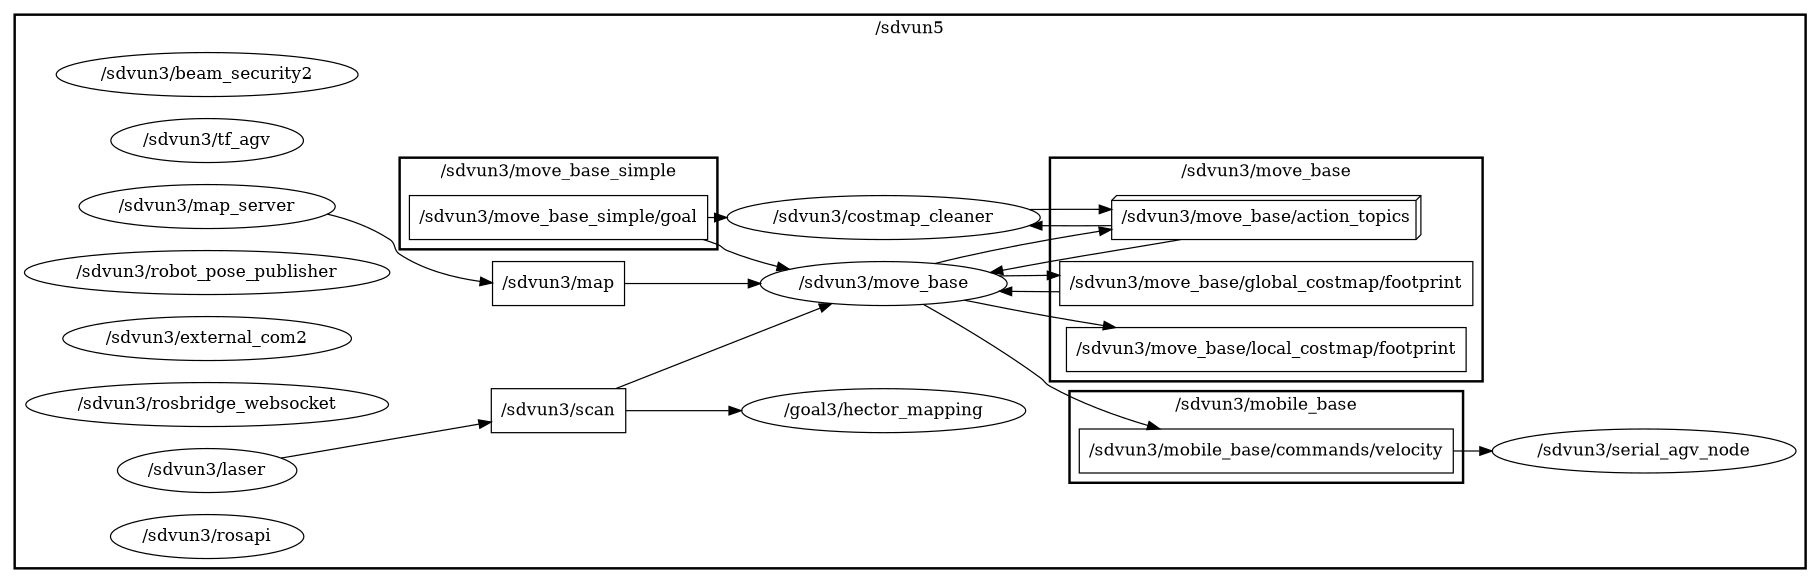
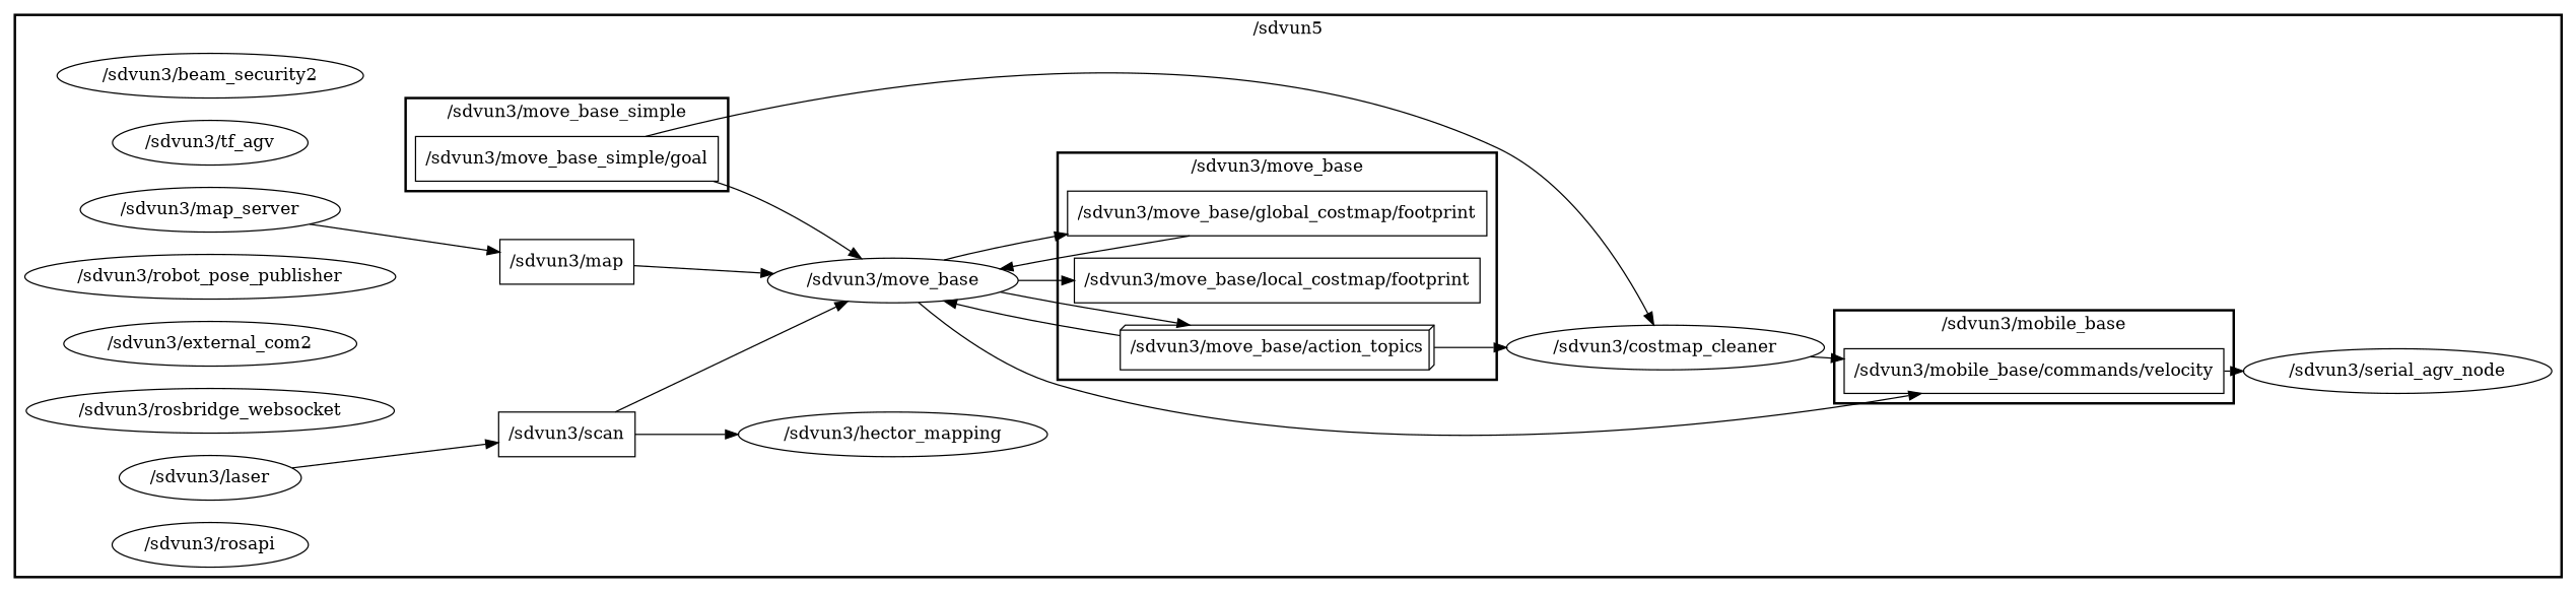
  digraph {
    compound=True
    rank=same
    rankdir=LR
    ranksep=0.2
    node [shape=ellipse]
    edge [penwidth=1]
    n1 [height=0.5 label="/sdvun3/mobile_base/commands/velocity" shape=box width=3.375]
    n2 [height=0.5 label="/sdvun3/move_base/global_costmap/footprint" shape=box width=3.6944]
    n3 [height=0.5 label="/sdvun3/move_base/local_costmap/footprint" shape=box width=3.5833]
    n4 [height=0.5 label="/sdvun3/move_base/action_topics" shape=box3d width=2.7778]
    n5 [height=0.5 label="/sdvun3/move_base_simple/goal" shape=box width=2.7083]
    n6 [height=0.5 label="/sdvun3/serial_agv_node" width=2.7442]
    n7 [height=0.5 label="/sdvun3/move_base" width=2.2567]
    n8 [height=0.5 label="/sdvun3/costmap_cleaner" width=2.7984]
    n9 [height=0.5 label="/sdvun3/scan" shape=box width=1.2083]
-   n10 [height=0.5 label="/goal3/hector_mapping" width=2.7442]
+   n10 [height=0.5 label="/sdvun3/hector_mapping" width=2.7442]
    n11 [height=0.5 label="/sdvun3/map" shape=box width=1.2083]
    n12 [height=0.5 label="/sdvun3/beam_security2" width=2.69]
    n13 [height=0.5 label="/sdvun3/tf_agv" width=1.7693]
    n14 [height=0.5 label="/sdvun3/map_server" width=2.2929]
    n15 [height=0.5 label="/sdvun3/robot_pose_publisher" width=3.2497]
    n16 [height=0.5 label="/sdvun3/external_com2" width=2.5998]
    n17 [height=0.5 label="/sdvun3/rosbridge_websocket" width=3.2136]
    n18 [height=0.5 label="/sdvun3/laser" width=1.6068]
    n19 [height=0.5 label="/sdvun3/rosapi" width=1.7332]
    subgraph cluster_1 {
      label="/sdvun5"
      style=bold
      n6
      n7
      n8
      n9
      n10
      n11
      n12
      n13
      n14
      n15
      n16
      n17
      n18
      n19
      subgraph cluster_2 {
        label="/sdvun3/mobile_base"
        style=bold
        n1
      }
      subgraph cluster_3 {
        label="/sdvun3/move_base"
        style=bold
        n2
        n3
        n4
      }
      subgraph cluster_4 {
        label="/sdvun3/move_base_simple"
        style=bold
        n5
      }
    }
    n1 -> n6
    n2 -> n7
    n4 -> n7
    n4 -> n8
    n5 -> n7
    n5 -> n8
    n7 -> n1
    n7 -> n2
    n7 -> n3
    n7 -> n4
-   n8 -> n4
+   n8 -> n1
    n9 -> n7
    n9 -> n10
    n11 -> n7
    n14 -> n11
    n18 -> n9
  }
